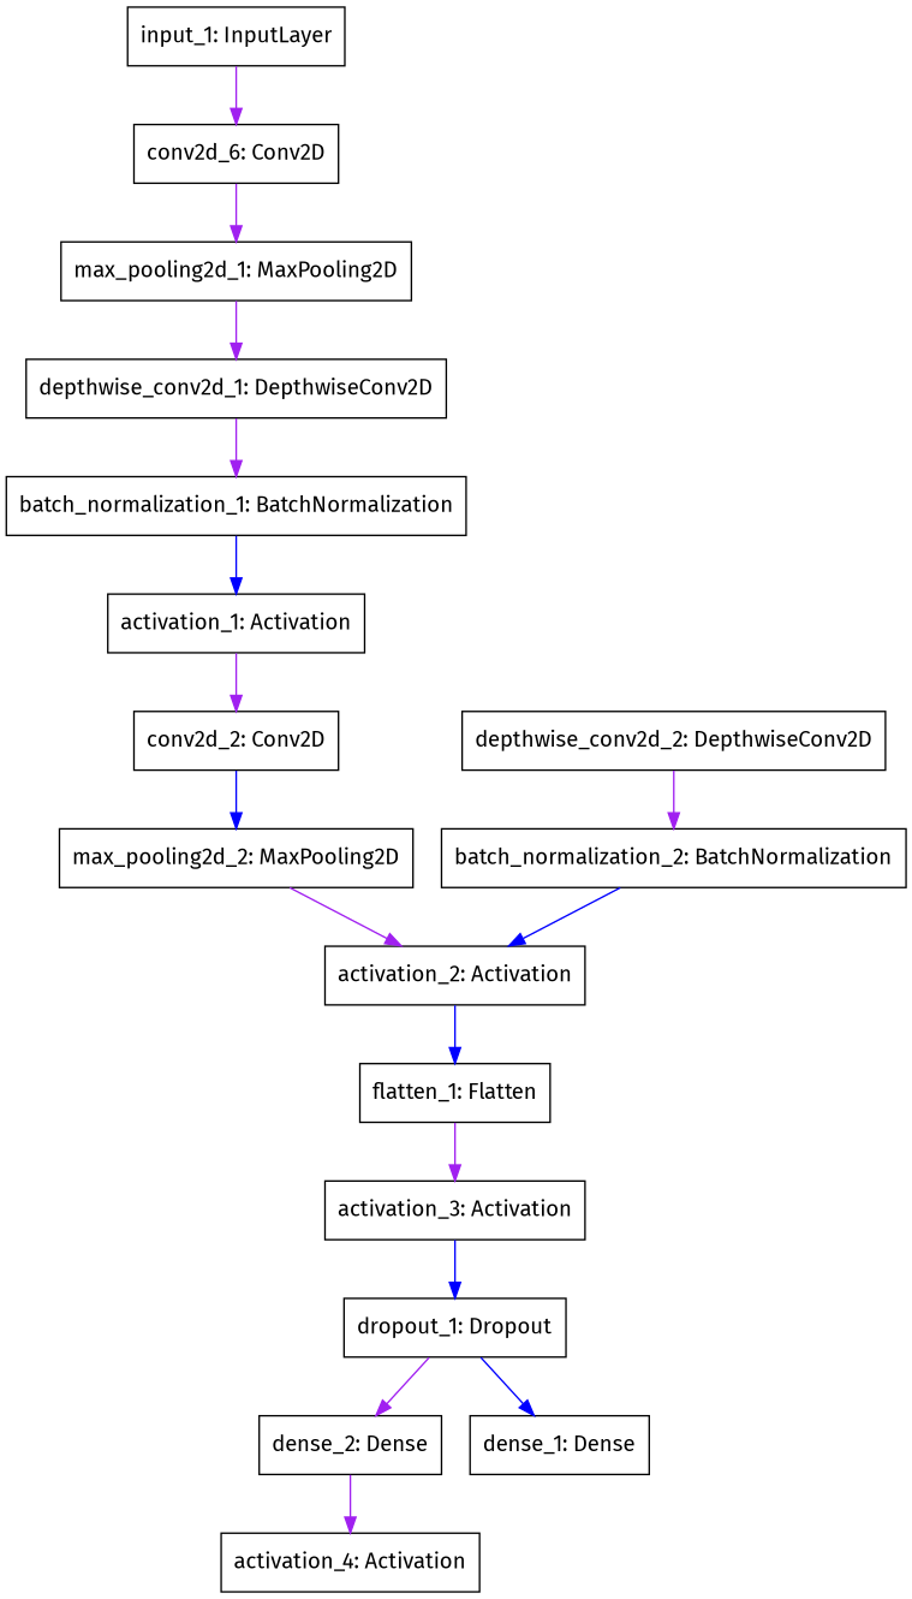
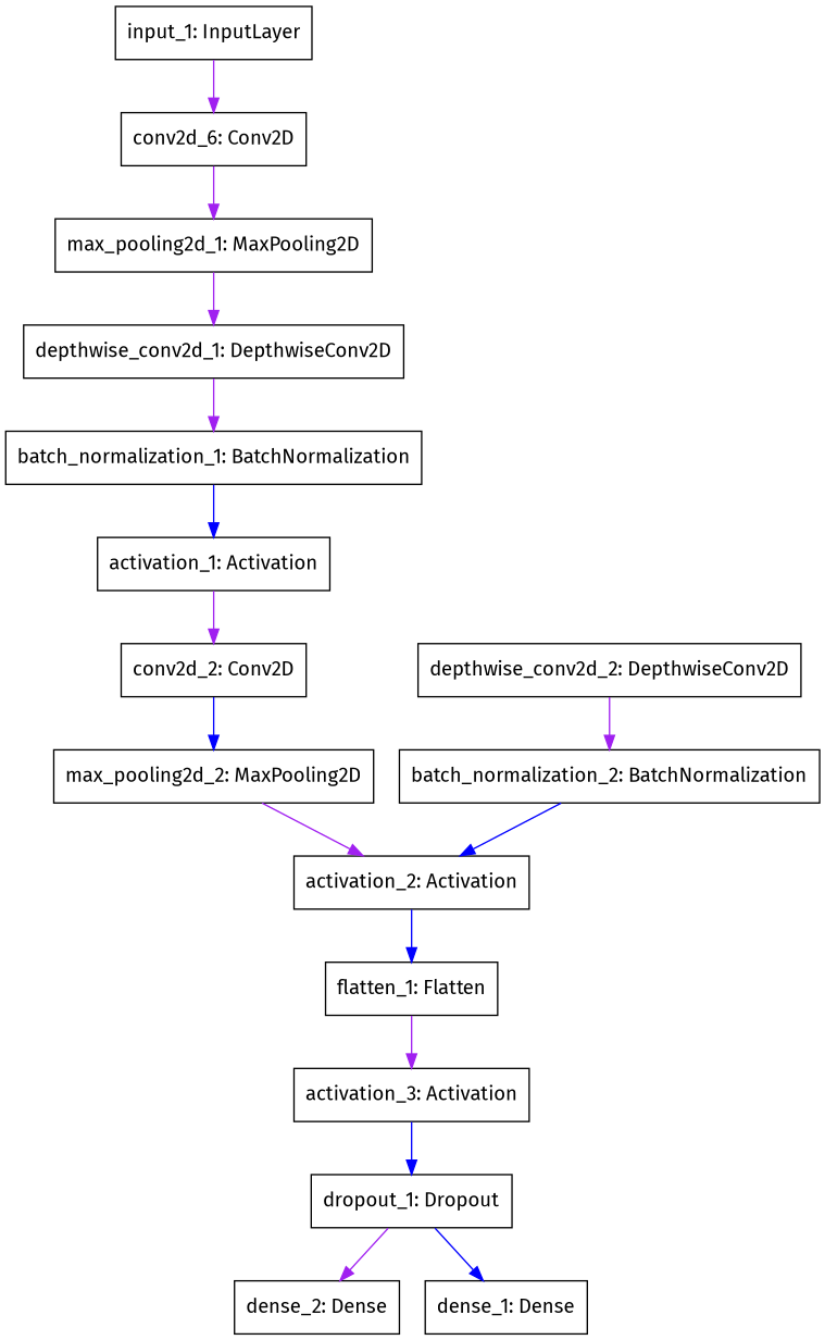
  digraph {
    concentrate=True
    fontname="Fira Sans"
    rankdir=TB
    node [fontname="Fira Sans" shape=record]
    edge [color=purple fontname="Fira Sans"]
    n1 [height=0.51389 label="input_1: InputLayer" width=1.7829]
    n2 [height=0.51389 label="conv2d_6: Conv2D" width=1.7507]
    n3 [height=0.51389 label="max_pooling2d_1: MaxPooling2D" width=2.939]
    n4 [height=0.51389 label="depthwise_conv2d_1: DepthwiseConv2D" width=3.4678]
    n5 [height=0.51389 label="batch_normalization_1: BatchNormalization" width=3.6943]
    n6 [height=0.51389 label="activation_1: Activation" width=2.1069]
    n7 [height=0.51389 label="conv2d_2: Conv2D" width=1.7507]
    n8 [height=0.51389 label="max_pooling2d_2: MaxPooling2D" width=2.939]
    n9 [height=0.51389 label="activation_2: Activation" width=2.1069]
    n10 [height=0.51389 label="depthwise_conv2d_2: DepthwiseConv2D" width=3.4678]
    n11 [height=0.51389 label="batch_normalization_2: BatchNormalization" width=3.6943]
    n12 [height=0.51389 label="flatten_1: Flatten" width=1.5561]
    n13 [height=0.51389 label="activation_3: Activation" width=2.1069]
    n14 [height=0.51389 label="dropout_1: Dropout" width=1.7722]
    n15 [height=0.51389 label="dense_2: Dense" width=1.4478]
    n16 [height=0.51389 label="dense_1: Dense" width=1.4478]
-   n17 [height=0.51389 label="activation_4: Activation" width=2.1069]
    n1 -> n2
    n2 -> n3
    n3 -> n4
    n4 -> n5
    n5 -> n6 [color=blue]
    n6 -> n7
    n7 -> n8 [color=blue]
    n8 -> n9
    n9 -> n12 [color=blue]
    n10 -> n11
    n11 -> n9 [color=blue]
    n12 -> n13
    n13 -> n14 [color=blue]
    n14 -> n15
    n14 -> n16 [color=blue]
-   n15 -> n17
  }
